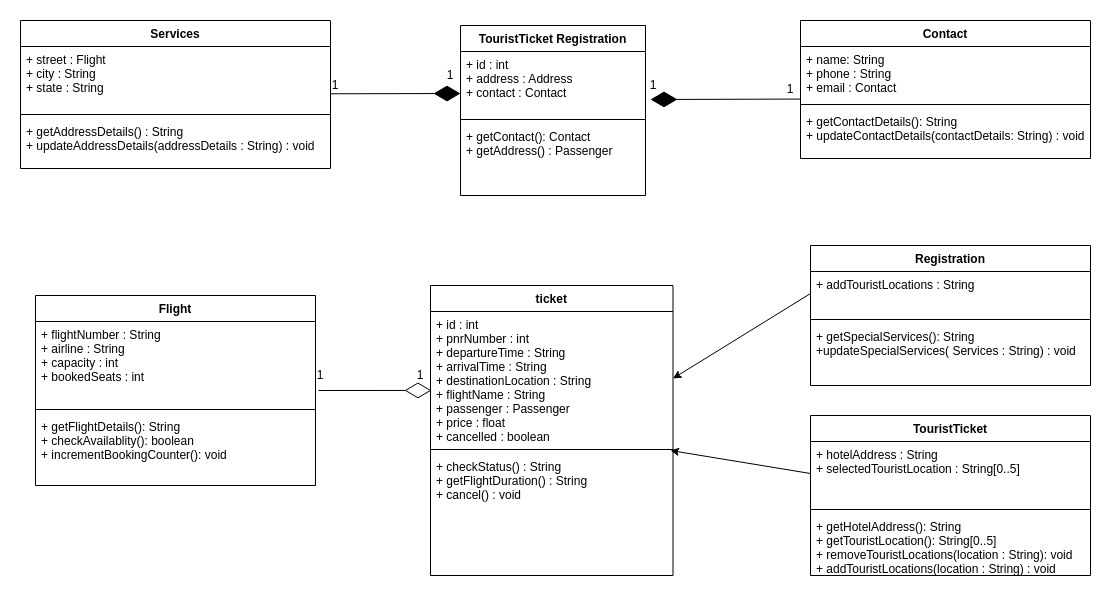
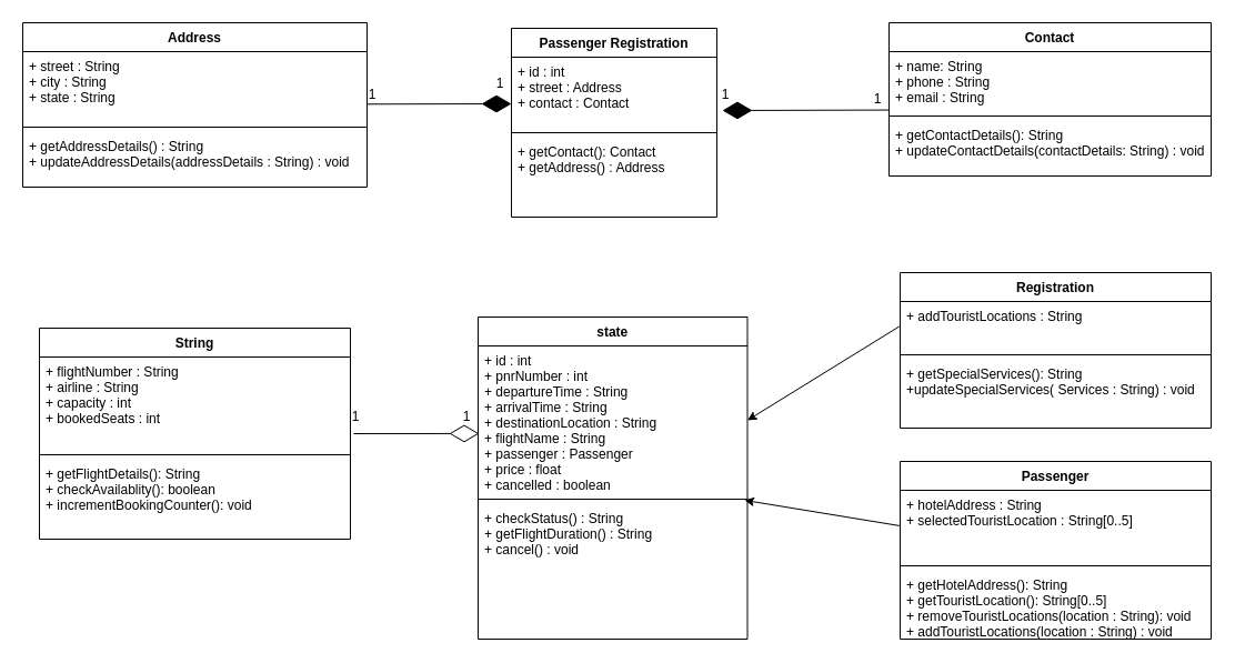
  <mxCell id="0" />
  <mxCell id="1" parent="0" />
- <mxCell id="2" value="TouristTicket Registration" style="swimlane;fontStyle=1;align=center;verticalAlign=top;childLayout=stackLayout;horizontal=1;startSize=26;horizontalStack=0;resizeParent=1;resizeParentMax=0;resizeLast=0;collapsible=1;marginBottom=0;" parent="1" vertex="1"><mxGeometry x="460" y="25" width="185" height="170" as="geometry" /></mxCell>
- <mxCell id="3" value="+ id : int&#10;+ address : Address&#10;+ contact : Contact" style="text;strokeColor=none;fillColor=none;align=left;verticalAlign=top;spacingLeft=4;spacingRight=4;overflow=hidden;rotatable=0;points=[[0,0.5],[1,0.5]];portConstraint=eastwest;" parent="2" vertex="1"><mxGeometry y="26" width="185" height="64" as="geometry" /></mxCell>
+ <mxCell id="2" value="Passenger Registration" style="swimlane;fontStyle=1;align=center;verticalAlign=top;childLayout=stackLayout;horizontal=1;startSize=26;horizontalStack=0;resizeParent=1;resizeParentMax=0;resizeLast=0;collapsible=1;marginBottom=0;" parent="1" vertex="1"><mxGeometry x="460" y="25" width="185" height="170" as="geometry" /></mxCell>
+ <mxCell id="3" value="+ id : int&#10;+ street : Address&#10;+ contact : Contact" style="text;strokeColor=none;fillColor=none;align=left;verticalAlign=top;spacingLeft=4;spacingRight=4;overflow=hidden;rotatable=0;points=[[0,0.5],[1,0.5]];portConstraint=eastwest;" parent="2" vertex="1"><mxGeometry y="26" width="185" height="64" as="geometry" /></mxCell>
  <mxCell id="4" value="" style="line;strokeWidth=1;fillColor=none;align=left;verticalAlign=middle;spacingTop=-1;spacingLeft=3;spacingRight=3;rotatable=0;labelPosition=right;points=[];portConstraint=eastwest;" parent="2" vertex="1"><mxGeometry y="90" width="185" height="8" as="geometry" /></mxCell>
- <mxCell id="5" value="+ getContact(): Contact&#10;+ getAddress() : Passenger" style="text;strokeColor=none;fillColor=none;align=left;verticalAlign=top;spacingLeft=4;spacingRight=4;overflow=hidden;rotatable=0;points=[[0,0.5],[1,0.5]];portConstraint=eastwest;" parent="2" vertex="1"><mxGeometry y="98" width="185" height="72" as="geometry" /></mxCell>
- <mxCell id="6" value="ticket" style="swimlane;fontStyle=1;align=center;verticalAlign=top;childLayout=stackLayout;horizontal=1;startSize=26;horizontalStack=0;resizeParent=1;resizeParentMax=0;resizeLast=0;collapsible=1;marginBottom=0;" parent="1" vertex="1"><mxGeometry x="430" y="285" width="242.5" height="290" as="geometry" /></mxCell>
+ <mxCell id="5" value="+ getContact(): Contact&#10;+ getAddress() : Address" style="text;strokeColor=none;fillColor=none;align=left;verticalAlign=top;spacingLeft=4;spacingRight=4;overflow=hidden;rotatable=0;points=[[0,0.5],[1,0.5]];portConstraint=eastwest;" parent="2" vertex="1"><mxGeometry y="98" width="185" height="72" as="geometry" /></mxCell>
+ <mxCell id="6" value="state" style="swimlane;fontStyle=1;align=center;verticalAlign=top;childLayout=stackLayout;horizontal=1;startSize=26;horizontalStack=0;resizeParent=1;resizeParentMax=0;resizeLast=0;collapsible=1;marginBottom=0;" parent="1" vertex="1"><mxGeometry x="430" y="285" width="242.5" height="290" as="geometry" /></mxCell>
  <mxCell id="7" value="+ id : int&#10;+ pnrNumber : int&#10;+ departureTime : String&#10;+ arrivalTime : String&#10;+ destinationLocation : String&#10;+ flightName : String&#10;+ passenger : Passenger&#10;+ price : float&#10;+ cancelled : boolean" style="text;strokeColor=none;fillColor=none;align=left;verticalAlign=top;spacingLeft=4;spacingRight=4;overflow=hidden;rotatable=0;points=[[0,0.5],[1,0.5]];portConstraint=eastwest;" parent="6" vertex="1"><mxGeometry y="26" width="242.5" height="134" as="geometry" /></mxCell>
  <mxCell id="8" value="" style="line;strokeWidth=1;fillColor=none;align=left;verticalAlign=middle;spacingTop=-1;spacingLeft=3;spacingRight=3;rotatable=0;labelPosition=right;points=[];portConstraint=eastwest;" parent="6" vertex="1"><mxGeometry y="160" width="242.5" height="8" as="geometry" /></mxCell>
  <mxCell id="9" value="+ checkStatus() : String&#10;+ getFlightDuration() : String&#10;+ cancel() : void" style="text;strokeColor=none;fillColor=none;align=left;verticalAlign=top;spacingLeft=4;spacingRight=4;overflow=hidden;rotatable=0;points=[[0,0.5],[1,0.5]];portConstraint=eastwest;" parent="6" vertex="1"><mxGeometry y="168" width="242.5" height="122" as="geometry" /></mxCell>
  <mxCell id="10" value="Registration" style="swimlane;fontStyle=1;align=center;verticalAlign=top;childLayout=stackLayout;horizontal=1;startSize=26;horizontalStack=0;resizeParent=1;resizeParentMax=0;resizeLast=0;collapsible=1;marginBottom=0;" parent="1" vertex="1"><mxGeometry x="810" y="245" width="280" height="140" as="geometry" /></mxCell>
  <mxCell id="11" value="+ addTouristLocations : String" style="text;strokeColor=none;fillColor=none;align=left;verticalAlign=top;spacingLeft=4;spacingRight=4;overflow=hidden;rotatable=0;points=[[0,0.5],[1,0.5]];portConstraint=eastwest;" parent="10" vertex="1"><mxGeometry y="26" width="280" height="44" as="geometry" /></mxCell>
  <mxCell id="12" value="" style="line;strokeWidth=1;fillColor=none;align=left;verticalAlign=middle;spacingTop=-1;spacingLeft=3;spacingRight=3;rotatable=0;labelPosition=right;points=[];portConstraint=eastwest;" parent="10" vertex="1"><mxGeometry y="70" width="280" height="8" as="geometry" /></mxCell>
  <mxCell id="13" value="+ getSpecialServices(): String&#10;+updateSpecialServices( Services : String) : void" style="text;strokeColor=none;fillColor=none;align=left;verticalAlign=top;spacingLeft=4;spacingRight=4;overflow=hidden;rotatable=0;points=[[0,0.5],[1,0.5]];portConstraint=eastwest;" parent="10" vertex="1"><mxGeometry y="78" width="280" height="62" as="geometry" /></mxCell>
- <mxCell id="14" value="TouristTicket" style="swimlane;fontStyle=1;align=center;verticalAlign=top;childLayout=stackLayout;horizontal=1;startSize=26;horizontalStack=0;resizeParent=1;resizeParentMax=0;resizeLast=0;collapsible=1;marginBottom=0;" parent="1" vertex="1"><mxGeometry x="810" y="415" width="280" height="160" as="geometry" /></mxCell>
+ <mxCell id="14" value="Passenger" style="swimlane;fontStyle=1;align=center;verticalAlign=top;childLayout=stackLayout;horizontal=1;startSize=26;horizontalStack=0;resizeParent=1;resizeParentMax=0;resizeLast=0;collapsible=1;marginBottom=0;" parent="1" vertex="1"><mxGeometry x="810" y="415" width="280" height="160" as="geometry" /></mxCell>
  <mxCell id="15" value="+ hotelAddress : String&#10;+ selectedTouristLocation : String[0..5]" style="text;strokeColor=none;fillColor=none;align=left;verticalAlign=top;spacingLeft=4;spacingRight=4;overflow=hidden;rotatable=0;points=[[0,0.5],[1,0.5]];portConstraint=eastwest;" parent="14" vertex="1"><mxGeometry y="26" width="280" height="64" as="geometry" /></mxCell>
  <mxCell id="16" value="" style="line;strokeWidth=1;fillColor=none;align=left;verticalAlign=middle;spacingTop=-1;spacingLeft=3;spacingRight=3;rotatable=0;labelPosition=right;points=[];portConstraint=eastwest;" parent="14" vertex="1"><mxGeometry y="90" width="280" height="8" as="geometry" /></mxCell>
  <mxCell id="17" value="+ getHotelAddress(): String&#10;+ getTouristLocation(): String[0..5]&#10;+ removeTouristLocations(location : String): void&#10;+ addTouristLocations(location : String) : void" style="text;strokeColor=none;fillColor=none;align=left;verticalAlign=top;spacingLeft=4;spacingRight=4;overflow=hidden;rotatable=0;points=[[0,0.5],[1,0.5]];portConstraint=eastwest;" parent="14" vertex="1"><mxGeometry y="98" width="280" height="62" as="geometry" /></mxCell>
- <mxCell id="18" value="Flight" style="swimlane;fontStyle=1;align=center;verticalAlign=top;childLayout=stackLayout;horizontal=1;startSize=26;horizontalStack=0;resizeParent=1;resizeParentMax=0;resizeLast=0;collapsible=1;marginBottom=0;" parent="1" vertex="1"><mxGeometry x="35" y="295" width="280" height="190" as="geometry" /></mxCell>
+ <mxCell id="18" value="String" style="swimlane;fontStyle=1;align=center;verticalAlign=top;childLayout=stackLayout;horizontal=1;startSize=26;horizontalStack=0;resizeParent=1;resizeParentMax=0;resizeLast=0;collapsible=1;marginBottom=0;" parent="1" vertex="1"><mxGeometry x="35" y="295" width="280" height="190" as="geometry" /></mxCell>
  <mxCell id="19" value="+ flightNumber : String&#10;+ airline : String&#10;+ capacity : int&#10;+ bookedSeats : int" style="text;strokeColor=none;fillColor=none;align=left;verticalAlign=top;spacingLeft=4;spacingRight=4;overflow=hidden;rotatable=0;points=[[0,0.5],[1,0.5]];portConstraint=eastwest;" parent="18" vertex="1"><mxGeometry y="26" width="280" height="84" as="geometry" /></mxCell>
  <mxCell id="20" value="" style="line;strokeWidth=1;fillColor=none;align=left;verticalAlign=middle;spacingTop=-1;spacingLeft=3;spacingRight=3;rotatable=0;labelPosition=right;points=[];portConstraint=eastwest;" parent="18" vertex="1"><mxGeometry y="110" width="280" height="8" as="geometry" /></mxCell>
  <mxCell id="21" value="+ getFlightDetails(): String&#10;+ checkAvailablity(): boolean&#10;+ incrementBookingCounter(): void" style="text;strokeColor=none;fillColor=none;align=left;verticalAlign=top;spacingLeft=4;spacingRight=4;overflow=hidden;rotatable=0;points=[[0,0.5],[1,0.5]];portConstraint=eastwest;" parent="18" vertex="1"><mxGeometry y="118" width="280" height="72" as="geometry" /></mxCell>
  <mxCell id="22" value="Contact" style="swimlane;fontStyle=1;align=center;verticalAlign=top;childLayout=stackLayout;horizontal=1;startSize=26;horizontalStack=0;resizeParent=1;resizeParentMax=0;resizeLast=0;collapsible=1;marginBottom=0;" parent="1" vertex="1"><mxGeometry x="800" y="20" width="290" height="138" as="geometry" /></mxCell>
- <mxCell id="23" value="+ name: String&#10;+ phone : String&#10;+ email : Contact" style="text;strokeColor=none;fillColor=none;align=left;verticalAlign=top;spacingLeft=4;spacingRight=4;overflow=hidden;rotatable=0;points=[[0,0.5],[1,0.5]];portConstraint=eastwest;" parent="22" vertex="1"><mxGeometry y="26" width="290" height="54" as="geometry" /></mxCell>
+ <mxCell id="23" value="+ name: String&#10;+ phone : String&#10;+ email : String" style="text;strokeColor=none;fillColor=none;align=left;verticalAlign=top;spacingLeft=4;spacingRight=4;overflow=hidden;rotatable=0;points=[[0,0.5],[1,0.5]];portConstraint=eastwest;" parent="22" vertex="1"><mxGeometry y="26" width="290" height="54" as="geometry" /></mxCell>
  <mxCell id="24" value="" style="endArrow=diamondThin;endFill=1;endSize=24;html=1;" parent="22" edge="1"><mxGeometry width="160" relative="1" as="geometry"><mxPoint y="78.57" as="sourcePoint" /><mxPoint x="-150" y="79" as="targetPoint" /></mxGeometry></mxCell>
  <mxCell id="25" value="" style="line;strokeWidth=1;fillColor=none;align=left;verticalAlign=middle;spacingTop=-1;spacingLeft=3;spacingRight=3;rotatable=0;labelPosition=right;points=[];portConstraint=eastwest;" parent="22" vertex="1"><mxGeometry y="80" width="290" height="8" as="geometry" /></mxCell>
  <mxCell id="26" value="+ getContactDetails(): String&#10;+ updateContactDetails(contactDetails: String) : void" style="text;strokeColor=none;fillColor=none;align=left;verticalAlign=top;spacingLeft=4;spacingRight=4;overflow=hidden;rotatable=0;points=[[0,0.5],[1,0.5]];portConstraint=eastwest;" parent="22" vertex="1"><mxGeometry y="88" width="290" height="50" as="geometry" /></mxCell>
- <mxCell id="27" value="Services" style="swimlane;fontStyle=1;align=center;verticalAlign=top;childLayout=stackLayout;horizontal=1;startSize=26;horizontalStack=0;resizeParent=1;resizeParentMax=0;resizeLast=0;collapsible=1;marginBottom=0;" parent="1" vertex="1"><mxGeometry x="20" y="20" width="310" height="148" as="geometry" /></mxCell>
- <mxCell id="28" value="+ street : Flight&#10;+ city : String&#10;+ state : String" style="text;strokeColor=none;fillColor=none;align=left;verticalAlign=top;spacingLeft=4;spacingRight=4;overflow=hidden;rotatable=0;points=[[0,0.5],[1,0.5]];portConstraint=eastwest;" parent="27" vertex="1"><mxGeometry y="26" width="310" height="64" as="geometry" /></mxCell>
+ <mxCell id="27" value="Address" style="swimlane;fontStyle=1;align=center;verticalAlign=top;childLayout=stackLayout;horizontal=1;startSize=26;horizontalStack=0;resizeParent=1;resizeParentMax=0;resizeLast=0;collapsible=1;marginBottom=0;" parent="1" vertex="1"><mxGeometry x="20" y="20" width="310" height="148" as="geometry" /></mxCell>
+ <mxCell id="28" value="+ street : String&#10;+ city : String&#10;+ state : String" style="text;strokeColor=none;fillColor=none;align=left;verticalAlign=top;spacingLeft=4;spacingRight=4;overflow=hidden;rotatable=0;points=[[0,0.5],[1,0.5]];portConstraint=eastwest;" parent="27" vertex="1"><mxGeometry y="26" width="310" height="64" as="geometry" /></mxCell>
  <mxCell id="29" value="" style="line;strokeWidth=1;fillColor=none;align=left;verticalAlign=middle;spacingTop=-1;spacingLeft=3;spacingRight=3;rotatable=0;labelPosition=right;points=[];portConstraint=eastwest;" parent="27" vertex="1"><mxGeometry y="90" width="310" height="8" as="geometry" /></mxCell>
  <mxCell id="30" value="+ getAddressDetails() : String&#10;+ updateAddressDetails(addressDetails : String) : void" style="text;strokeColor=none;fillColor=none;align=left;verticalAlign=top;spacingLeft=4;spacingRight=4;overflow=hidden;rotatable=0;points=[[0,0.5],[1,0.5]];portConstraint=eastwest;" parent="27" vertex="1"><mxGeometry y="98" width="310" height="50" as="geometry" /></mxCell>
  <mxCell id="31" value="" style="endArrow=diamondThin;endFill=1;endSize=24;html=1;" parent="1" edge="1"><mxGeometry width="160" relative="1" as="geometry"><mxPoint x="330" y="93.29" as="sourcePoint" /><mxPoint x="460" y="93" as="targetPoint" /></mxGeometry></mxCell>
  <mxCell id="32" value="" style="endArrow=diamondThin;endFill=0;endSize=24;html=1;entryX=0.004;entryY=0.589;entryDx=0;entryDy=0;entryPerimeter=0;" parent="1" target="7" edge="1"><mxGeometry width="160" relative="1" as="geometry"><mxPoint x="318" y="390" as="sourcePoint" /><mxPoint x="430" y="395" as="targetPoint" /></mxGeometry></mxCell>
  <mxCell id="33" value="" style="endArrow=classic;html=1;entryX=1;entryY=0.5;entryDx=0;entryDy=0;exitX=0;exitY=0.5;exitDx=0;exitDy=0;" parent="1" source="11" target="7" edge="1"><mxGeometry width="50" height="50" relative="1" as="geometry"><mxPoint x="770" y="335" as="sourcePoint" /><mxPoint x="820" y="285" as="targetPoint" /></mxGeometry></mxCell>
  <mxCell id="34" value="" style="endArrow=classic;html=1;exitX=0;exitY=0.5;exitDx=0;exitDy=0;" parent="1" source="15" edge="1"><mxGeometry width="50" height="50" relative="1" as="geometry"><mxPoint x="770" y="335" as="sourcePoint" /><mxPoint x="670" y="450" as="targetPoint" /></mxGeometry></mxCell>
  <mxCell id="35" value="1" style="text;html=1;strokeColor=none;fillColor=none;align=center;verticalAlign=middle;whiteSpace=wrap;rounded=0;" parent="1" vertex="1"><mxGeometry x="315" y="75" width="40" height="20" as="geometry" /></mxCell>
  <mxCell id="36" value="1" style="text;html=1;strokeColor=none;fillColor=none;align=center;verticalAlign=middle;whiteSpace=wrap;rounded=0;" parent="1" vertex="1"><mxGeometry x="430" y="65" width="40" height="20" as="geometry" /></mxCell>
  <mxCell id="37" value="1" style="text;html=1;strokeColor=none;fillColor=none;align=center;verticalAlign=middle;whiteSpace=wrap;rounded=0;" parent="1" vertex="1"><mxGeometry x="632.5" y="75" width="40" height="20" as="geometry" /></mxCell>
  <mxCell id="38" value="1" style="text;html=1;strokeColor=none;fillColor=none;align=center;verticalAlign=middle;whiteSpace=wrap;rounded=0;" parent="1" vertex="1"><mxGeometry x="770" y="79" width="40" height="20" as="geometry" /></mxCell>
  <mxCell id="39" value="1" style="text;html=1;strokeColor=none;fillColor=none;align=center;verticalAlign=middle;whiteSpace=wrap;rounded=0;" parent="1" vertex="1"><mxGeometry x="300" y="365" width="40" height="20" as="geometry" /></mxCell>
  <mxCell id="40" value="1" style="text;html=1;strokeColor=none;fillColor=none;align=center;verticalAlign=middle;whiteSpace=wrap;rounded=0;" parent="1" vertex="1"><mxGeometry x="400" y="365" width="40" height="20" as="geometry" /></mxCell>
